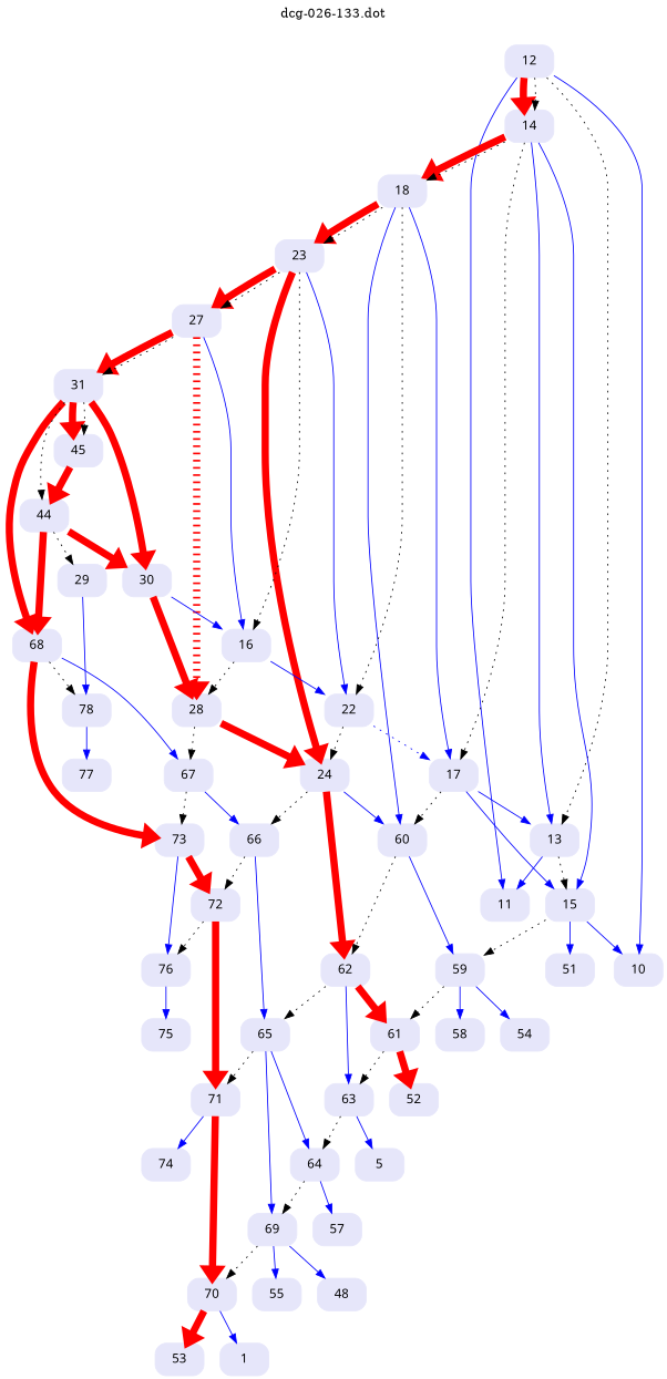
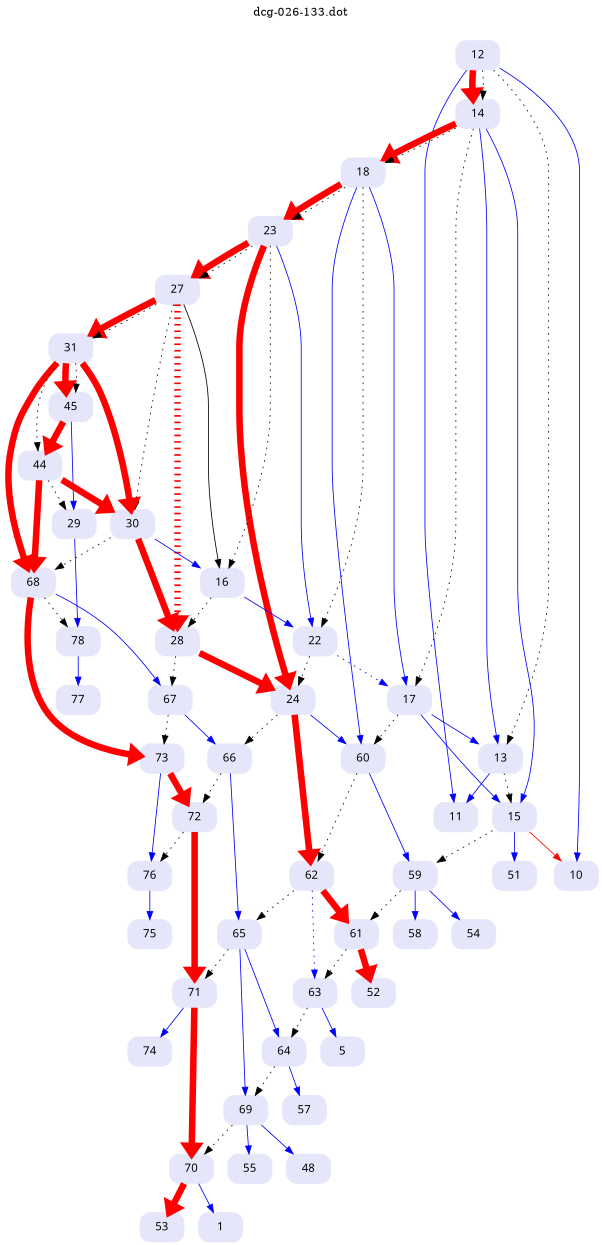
  digraph {
    label="dcg-026-133.dot"
    labelloc=t
    node [color=lavender fontname="sans-serif" shape=box style="rounded,filled"]
    edge [color=blue penwidth=1]
    n1 [label=12]
    n2 [label=11]
    n3 [label=10]
    n4 [label=14]
    n5 [label=13]
    n6 [label=15]
    n7 [label=18]
    n8 [label=17]
    n9 [label=59]
    n10 [label=51]
    n11 [label=60]
    n12 [label=23]
    n13 [label=22]
    n14 [label=61]
    n15 [label=58]
    n16 [label=54]
    n17 [label=62]
    n18 [label=24]
    n19 [label=27]
    n20 [label=16]
    n21 [label=65]
    n22 [label=63]
    n23 [label=66]
    n24 [label=28]
    n25 [label=31]
    n26 [label=30]
    n27 [label=72]
    n28 [label=67]
    n29 [label=68]
    n30 [label=45]
    n31 [label=44]
    n32 [label=73]
    n33 [label=78]
    n34 [label=29]
    n35 [label=77]
    n36 [label=76]
    n37 [label=71]
    n38 [label=75]
    n39 [label=70]
    n40 [label=74]
    n41 [label=53]
    n42 [label=1]
    n43 [label=64]
    n44 [label=69]
    n45 [label=57]
    n46 [label=48]
    n47 [label=55]
    n48 [label=52]
    n49 [label=5]
    n1 -> n2
    n1 -> n3
    n1 -> n4 [color=red penwidth=8]
    n1 -> n4 [style=dotted color="" penwidth=""]
    n1 -> n5 [style=dotted color="" penwidth=""]
    n4 -> n5
    n4 -> n6
    n4 -> n7 [color=red penwidth=8]
    n4 -> n7 [style=dotted color="" penwidth=""]
    n4 -> n8 [style=dotted color="" penwidth=""]
    n5 -> n2
    n5 -> n6 [style=dotted color="" penwidth=""]
-   n6 -> n3
+   n6 -> n3 [color=red]
    n6 -> n9 [style=dotted color="" penwidth=""]
    n6 -> n10
    n7 -> n8
    n7 -> n11
    n7 -> n12 [color=red penwidth=8]
    n7 -> n12 [style=dotted color="" penwidth=""]
    n7 -> n13 [style=dotted color="" penwidth=""]
    n8 -> n5
    n8 -> n6
    n8 -> n11 [style=dotted color="" penwidth=""]
    n9 -> n14 [style=dotted color="" penwidth=""]
    n9 -> n15
    n9 -> n16
    n11 -> n9
    n11 -> n17 [style=dotted color="" penwidth=""]
    n12 -> n13
    n12 -> n18 [color=red penwidth=8]
    n12 -> n19 [color=red penwidth=8]
    n12 -> n19 [style=dotted color="" penwidth=""]
    n12 -> n20 [style=dotted color="" penwidth=""]
    n13 -> n8 [style=dotted]
    n13 -> n18 [style=dotted color="" penwidth=""]
    n14 -> n22 [style=dotted color="" penwidth=""]
    n14 -> n48 [color=red penwidth=8]
    n17 -> n14 [color=red penwidth=8]
    n17 -> n21 [style=dotted color="" penwidth=""]
-   n17 -> n22
+   n17 -> n22 [style=dotted]
    n18 -> n11
    n18 -> n17 [color=red penwidth=8]
    n18 -> n23 [style=dotted color="" penwidth=""]
-   n19 -> n20
+   n19 -> n20 [color=black]
    n19 -> n24 [color=red penwidth=8 style=dotted]
    n19 -> n25 [color=red penwidth=8]
    n19 -> n25 [style=dotted color="" penwidth=""]
+   n19 -> n26 [style=dotted color="" penwidth=""]
    n20 -> n13
    n20 -> n24 [style=dotted color="" penwidth=""]
    n21 -> n37 [style=dotted color="" penwidth=""]
    n21 -> n43
    n21 -> n44
    n22 -> n43 [style=dotted color="" penwidth=""]
    n22 -> n49
    n23 -> n21
    n23 -> n27 [style=dotted color="" penwidth=""]
    n24 -> n18 [color=red penwidth=8]
    n24 -> n28 [style=dotted color="" penwidth=""]
    n25 -> n26 [color=red penwidth=8]
    n25 -> n29 [color=red penwidth=8]
    n25 -> n30 [color=red penwidth=8]
    n25 -> n30 [style=dotted color="" penwidth=""]
    n25 -> n31 [style=dotted color="" penwidth=""]
    n26 -> n20
    n26 -> n24 [color=red penwidth=8]
+   n26 -> n29 [style=dotted color="" penwidth=""]
    n27 -> n36 [style=dotted color="" penwidth=""]
    n27 -> n37 [color=red penwidth=8]
    n28 -> n23
    n28 -> n32 [style=dotted color="" penwidth=""]
    n29 -> n28
    n29 -> n32 [color=red penwidth=8]
    n29 -> n33 [style=dotted color="" penwidth=""]
    n30 -> n31 [color=red penwidth=8]
+   n30 -> n34
    n31 -> n26 [color=red penwidth=8]
    n31 -> n29 [color=red penwidth=8]
    n31 -> n34 [style=dotted color="" penwidth=""]
    n32 -> n27 [color=red penwidth=8]
    n32 -> n36
    n33 -> n35
    n34 -> n33
    n36 -> n38
    n37 -> n39 [color=red penwidth=8]
    n37 -> n40
    n39 -> n41 [color=red penwidth=8]
    n39 -> n42
    n43 -> n44 [style=dotted color="" penwidth=""]
    n43 -> n45
    n44 -> n39 [style=dotted color="" penwidth=""]
    n44 -> n46
    n44 -> n47
  }
